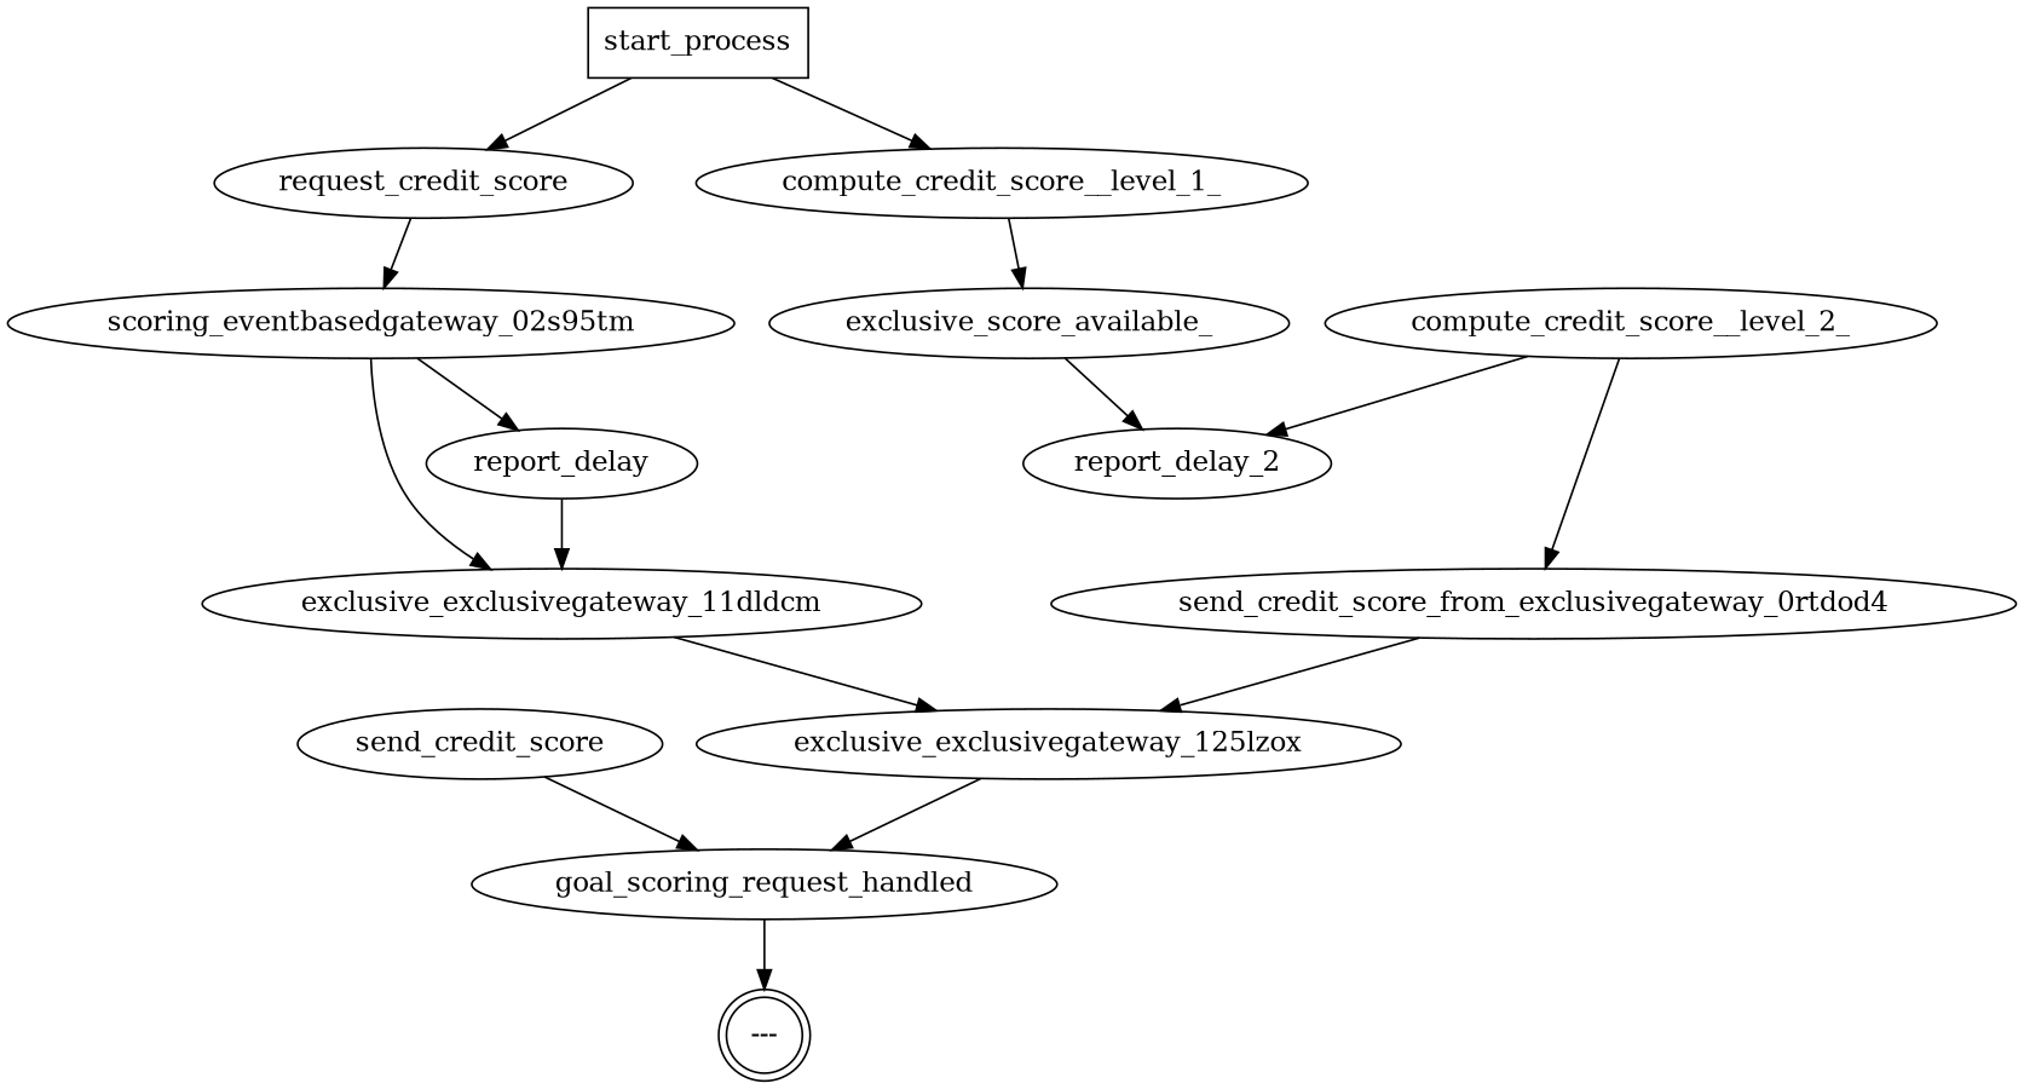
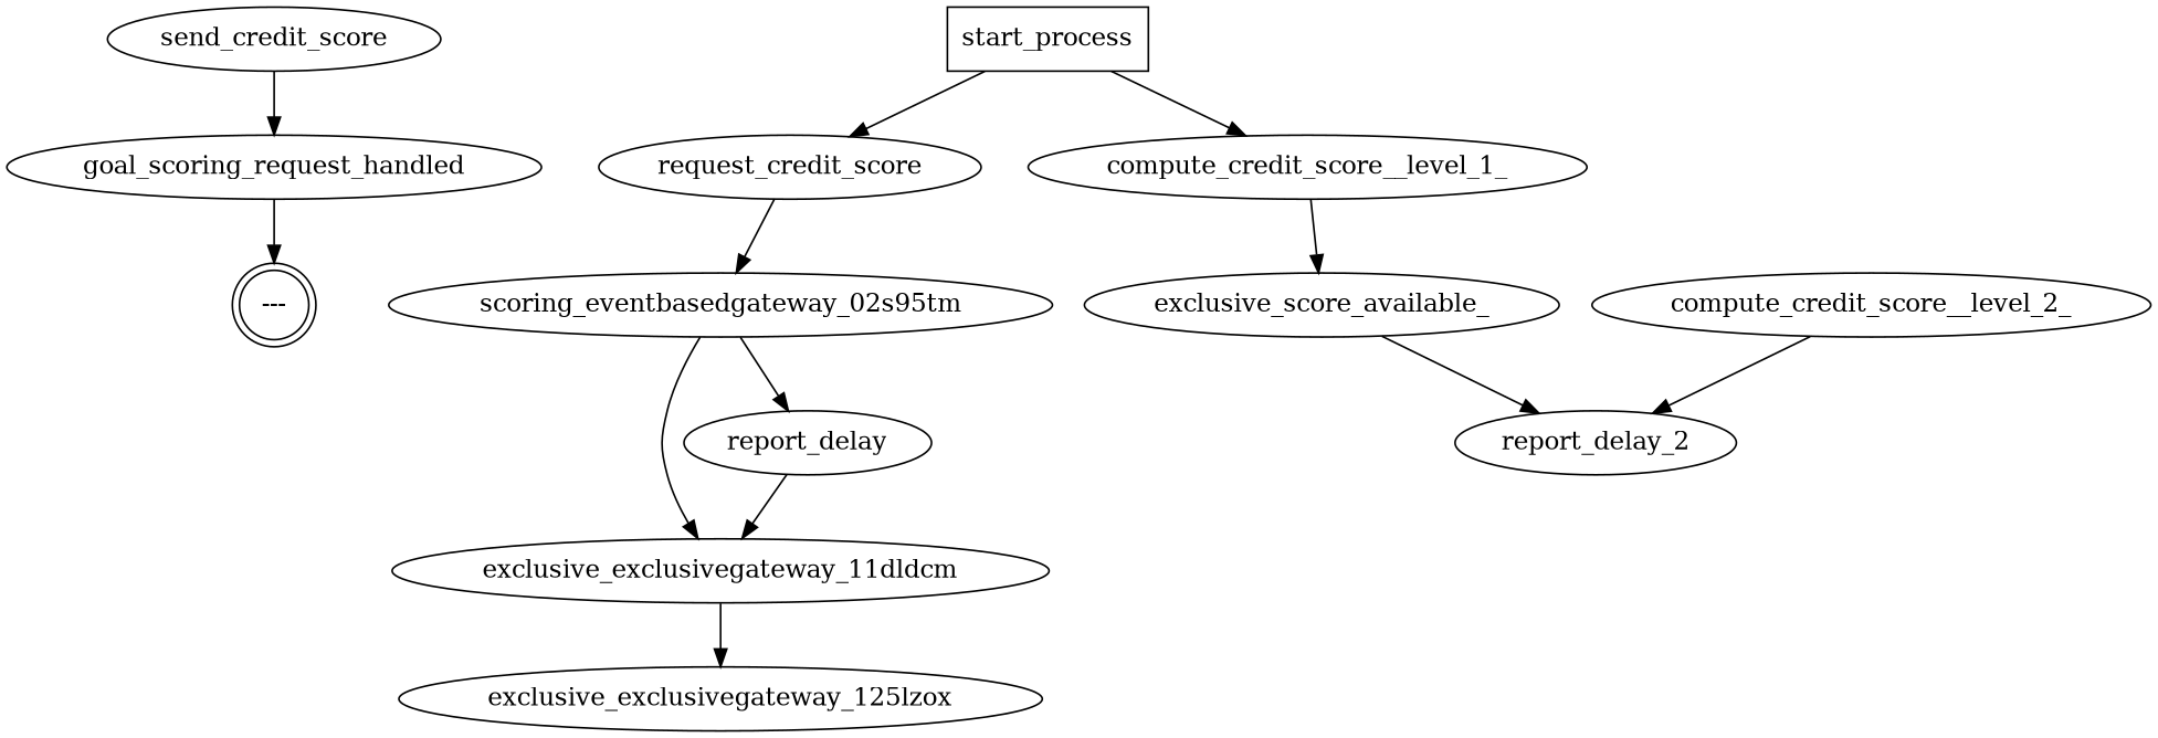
  digraph {
    n1 [label="---" shape=doublecircle]
    n2 [label=goal_scoring_request_handled]
    n3 [label=send_credit_score]
    n4 [label=exclusive_exclusivegateway_11dldcm]
    n5 [label=exclusive_exclusivegateway_125lzox]
    n6 [label=scoring_eventbasedgateway_02s95tm]
    n7 [label=report_delay]
    n8 [label=request_credit_score]
    n9 [label=start_process shape=box]
    n10 [label=compute_credit_score__level_1_]
    n11 [label=exclusive_score_available_]
    n12 [label=compute_credit_score__level_2_]
-   n13 [label=send_credit_score_from_exclusivegateway_0rtdod4]
    n14 [label=report_delay_2]
    n2 -> n1
    n3 -> n2
    n4 -> n5
-   n5 -> n2
    n6 -> n4
    n6 -> n7
    n7 -> n4
    n8 -> n6
    n9 -> n8
    n9 -> n10
    n10 -> n11
    n11 -> n14
-   n12 -> n13
    n12 -> n14
-   n13 -> n5
  }
